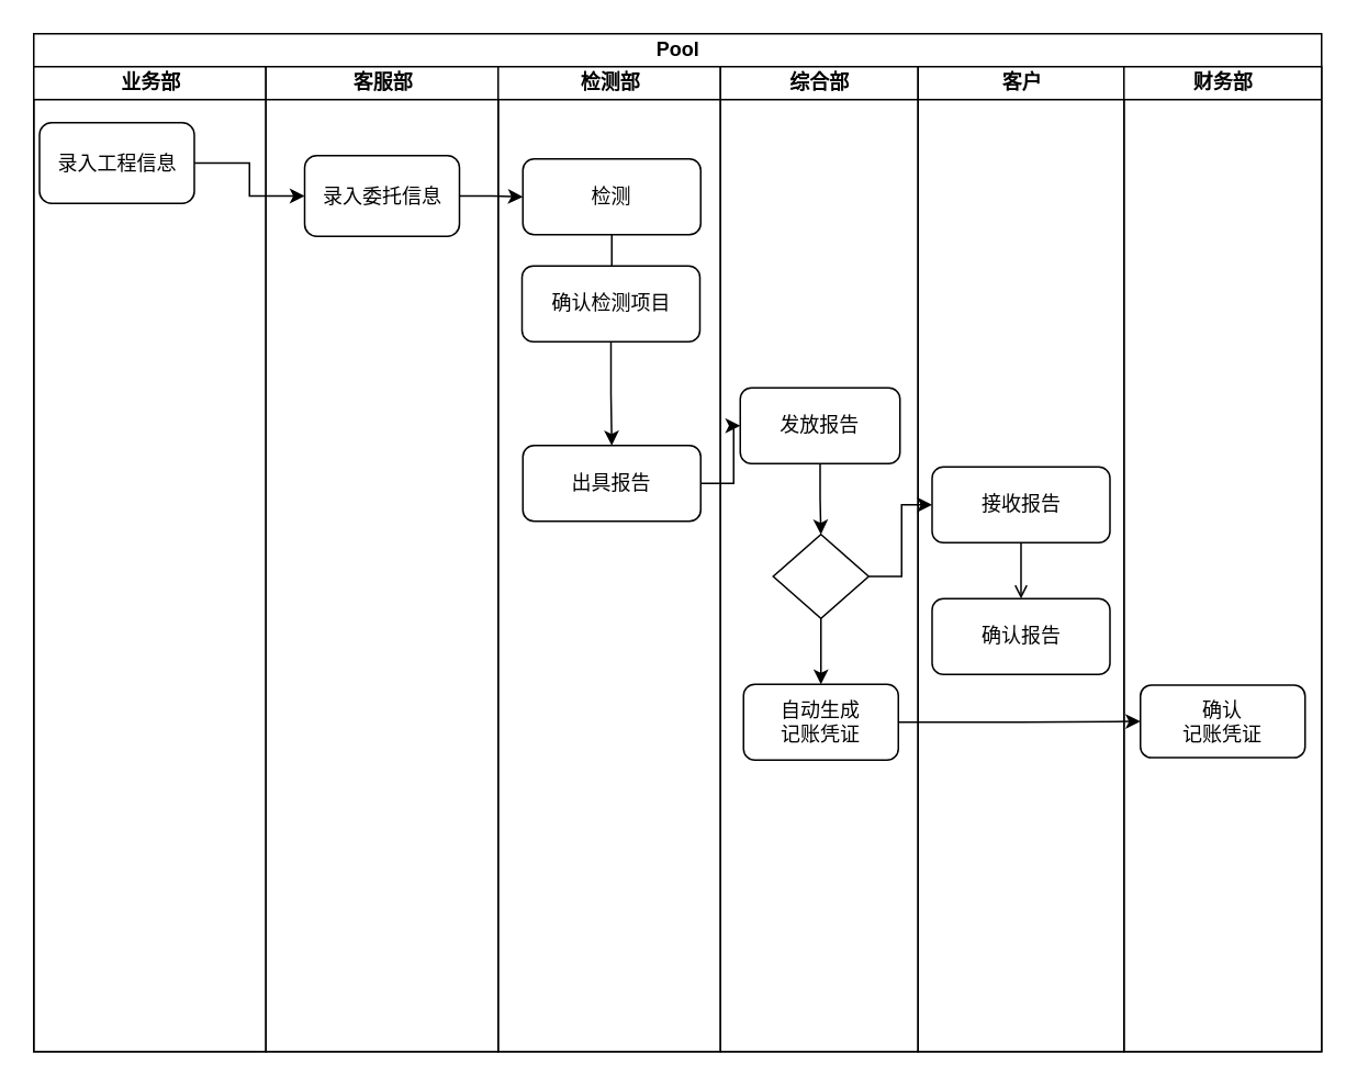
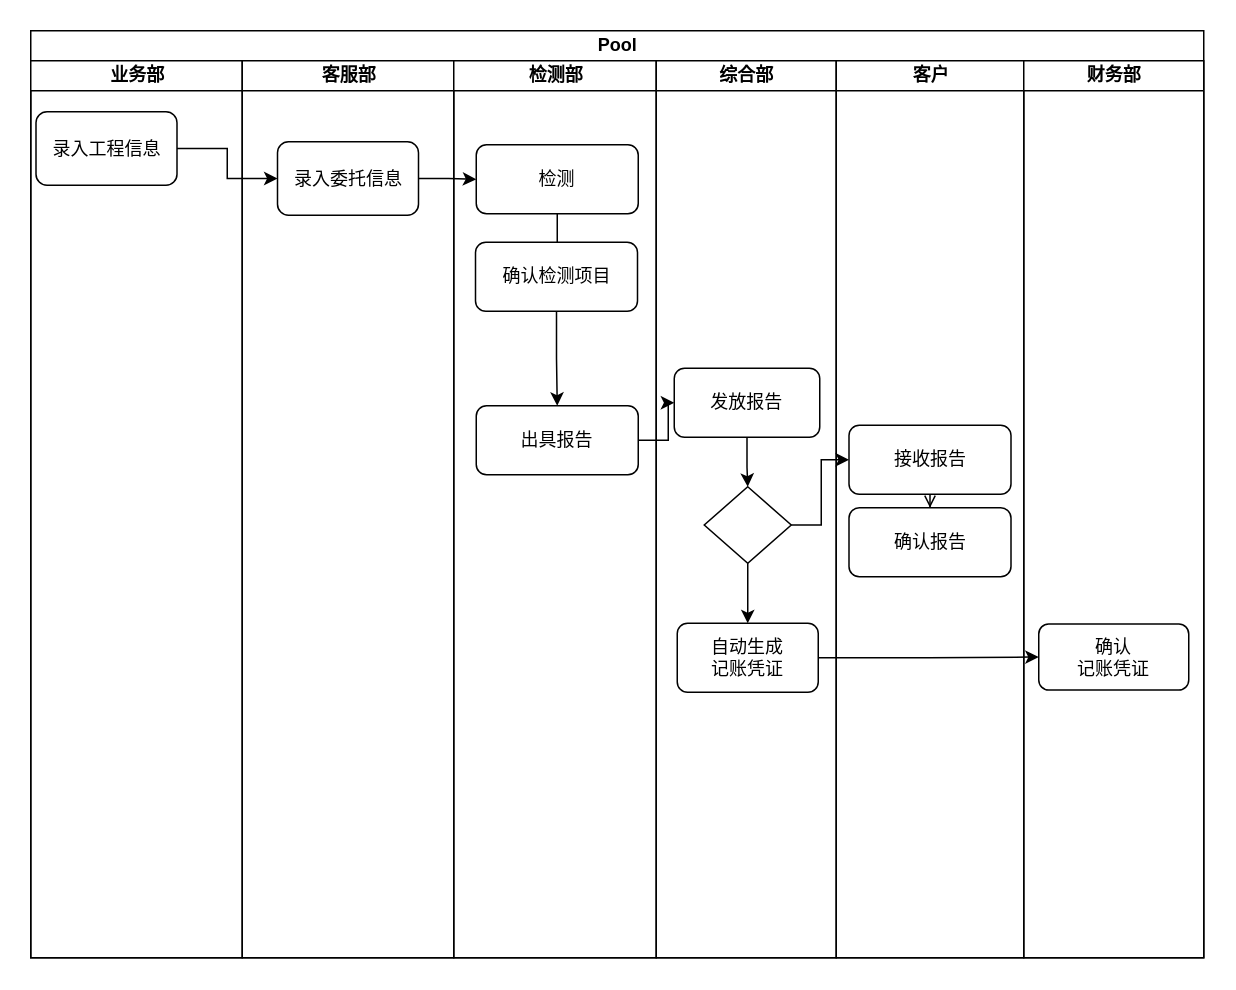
  <mxCell id="0" />
  <mxCell id="1" parent="0" />
  <mxCell id="2" value="Pool" style="swimlane;html=1;childLayout=stackLayout;resizeParent=1;resizeParentMax=0;startSize=20;" vertex="1" parent="1"><mxGeometry x="20" y="20" width="782" height="618" as="geometry" /></mxCell>
  <mxCell id="3" value="业务部" style="swimlane;html=1;startSize=20;" vertex="1" parent="2"><mxGeometry y="20" width="141" height="598" as="geometry" /></mxCell>
  <mxCell id="4" value="录入工程信息" style="shape=ext;rounded=1;html=1;whiteSpace=wrap;" vertex="1" parent="3"><mxGeometry x="3.5" y="34" width="94" height="49" as="geometry" /></mxCell>
  <mxCell id="5" value="客服部" style="swimlane;html=1;startSize=20;" vertex="1" parent="2"><mxGeometry x="141" y="20" width="141" height="598" as="geometry" /></mxCell>
  <mxCell id="6" value="录入委托信息" style="shape=ext;rounded=1;html=1;whiteSpace=wrap;" vertex="1" parent="5"><mxGeometry x="23.5" y="54" width="94" height="49" as="geometry" /></mxCell>
  <mxCell id="7" value="检测部" style="swimlane;html=1;startSize=20;" vertex="1" parent="2"><mxGeometry x="282" y="20" width="135" height="598" as="geometry" /></mxCell>
  <mxCell id="8" value="" style="edgeStyle=orthogonalEdgeStyle;rounded=0;orthogonalLoop=1;jettySize=auto;html=1;" edge="1" parent="7" source="9" target="11"><mxGeometry relative="1" as="geometry" /></mxCell>
  <mxCell id="9" value="检测" style="shape=ext;rounded=1;html=1;whiteSpace=wrap;" vertex="1" parent="7"><mxGeometry x="15" y="56" width="108" height="46" as="geometry" /></mxCell>
  <mxCell id="10" value="" style="edgeStyle=orthogonalEdgeStyle;rounded=0;orthogonalLoop=1;jettySize=auto;html=1;" edge="1" parent="7" source="11" target="12"><mxGeometry relative="1" as="geometry" /></mxCell>
  <mxCell id="11" value="确认检测项目" style="shape=ext;rounded=1;html=1;whiteSpace=wrap;" vertex="1" parent="7"><mxGeometry x="14.5" y="121" width="108" height="46" as="geometry" /></mxCell>
  <mxCell id="12" value="出具报告" style="shape=ext;rounded=1;html=1;whiteSpace=wrap;" vertex="1" parent="7"><mxGeometry x="15" y="230" width="108" height="46" as="geometry" /></mxCell>
  <mxCell id="13" value="综合部" style="swimlane;html=1;startSize=20;" vertex="1" parent="2"><mxGeometry x="417" y="20" width="120" height="598" as="geometry" /></mxCell>
  <mxCell id="14" style="edgeStyle=orthogonalEdgeStyle;rounded=0;orthogonalLoop=1;jettySize=auto;html=1;entryX=0.5;entryY=0;entryDx=0;entryDy=0;" edge="1" parent="13" source="15" target="18"><mxGeometry relative="1" as="geometry" /></mxCell>
- <mxCell id="15" value="发放报告" style="shape=ext;rounded=1;html=1;whiteSpace=wrap;" vertex="1" parent="13"><mxGeometry x="12" y="195" width="97" height="46" as="geometry" /></mxCell>
+ <mxCell id="15" value="发放报告" style="shape=ext;rounded=1;html=1;whiteSpace=wrap;" vertex="1" parent="13"><mxGeometry x="12" y="205" width="97" height="46" as="geometry" /></mxCell>
  <mxCell id="16" value="自动生成&lt;br&gt;记账凭证" style="shape=ext;rounded=1;html=1;whiteSpace=wrap;" vertex="1" parent="13"><mxGeometry x="14" y="375" width="94" height="46" as="geometry" /></mxCell>
  <mxCell id="17" style="edgeStyle=orthogonalEdgeStyle;rounded=0;orthogonalLoop=1;jettySize=auto;html=1;" edge="1" parent="13" source="18" target="16"><mxGeometry relative="1" as="geometry" /></mxCell>
  <mxCell id="18" value="" style="rhombus;whiteSpace=wrap;html=1;" vertex="1" parent="13"><mxGeometry x="32" y="284" width="58" height="51" as="geometry" /></mxCell>
  <mxCell id="19" value="客户" style="swimlane;html=1;startSize=20;" vertex="1" parent="2"><mxGeometry x="537" y="20" width="125" height="598" as="geometry" /></mxCell>
  <mxCell id="20" value="" style="edgeStyle=orthogonalEdgeStyle;rounded=0;orthogonalLoop=1;jettySize=auto;html=1;endArrow=open;" edge="1" parent="19" source="21" target="22"><mxGeometry relative="1" as="geometry" /></mxCell>
  <mxCell id="21" value="接收报告" style="shape=ext;rounded=1;html=1;whiteSpace=wrap;" vertex="1" parent="19"><mxGeometry x="8.5" y="243" width="108" height="46" as="geometry" /></mxCell>
- <mxCell id="22" value="确认报告" style="shape=ext;rounded=1;html=1;whiteSpace=wrap;" vertex="1" parent="19"><mxGeometry x="8.5" y="323" width="108" height="46" as="geometry" /></mxCell>
+ <mxCell id="22" value="确认报告" style="shape=ext;rounded=1;html=1;whiteSpace=wrap;" vertex="1" parent="19"><mxGeometry x="8.5" y="298" width="108" height="46" as="geometry" /></mxCell>
  <mxCell id="23" value="财务部" style="swimlane;html=1;startSize=20;" vertex="1" parent="2"><mxGeometry x="662" y="20" width="120" height="598" as="geometry" /></mxCell>
  <mxCell id="24" value="确认&lt;br&gt;记账凭证" style="shape=ext;rounded=1;html=1;whiteSpace=wrap;" vertex="1" parent="23"><mxGeometry x="10" y="375.5" width="100" height="44" as="geometry" /></mxCell>
  <mxCell id="25" style="edgeStyle=orthogonalEdgeStyle;rounded=0;orthogonalLoop=1;jettySize=auto;html=1;" edge="1" parent="2" source="6" target="9"><mxGeometry relative="1" as="geometry" /></mxCell>
  <mxCell id="26" style="edgeStyle=orthogonalEdgeStyle;rounded=0;orthogonalLoop=1;jettySize=auto;html=1;" edge="1" parent="2" source="4" target="6"><mxGeometry relative="1" as="geometry" /></mxCell>
  <mxCell id="27" style="edgeStyle=orthogonalEdgeStyle;rounded=0;orthogonalLoop=1;jettySize=auto;html=1;entryX=0;entryY=0.5;entryDx=0;entryDy=0;" edge="1" parent="2" source="18" target="21"><mxGeometry relative="1" as="geometry" /></mxCell>
  <mxCell id="28" style="edgeStyle=orthogonalEdgeStyle;rounded=0;orthogonalLoop=1;jettySize=auto;html=1;entryX=0;entryY=0.5;entryDx=0;entryDy=0;" edge="1" parent="2" source="16" target="24"><mxGeometry relative="1" as="geometry" /></mxCell>
  <mxCell id="29" style="edgeStyle=orthogonalEdgeStyle;rounded=0;orthogonalLoop=1;jettySize=auto;html=1;entryX=0;entryY=0.5;entryDx=0;entryDy=0;" edge="1" parent="2" source="12" target="15"><mxGeometry relative="1" as="geometry" /></mxCell>
